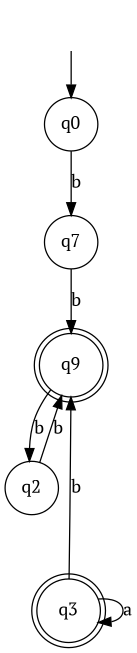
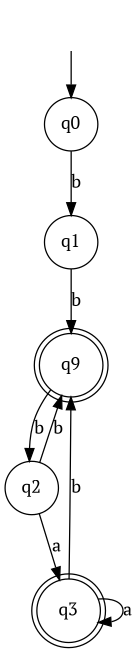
  digraph {
    fontname="PT Serif"
    node [fontname="PT Serif" shape=circle]
    edge [fontname="PT Serif"]
    n1 [label=q9 shape=doublecircle]
-   q1 [label=q7]
+   q1
    q2
    q3 [shape=doublecircle]
    _nil [style=invis shape=""]
    q0
    n1 -> q2 [label=b]
    q1 -> n1 [label=b]
    q2 -> n1 [label=b]
+   q2 -> q3 [label=a]
    q3 -> n1 [label=b]
    q3 -> q3 [label=a]
    _nil -> q0
    q0 -> q1 [label=b]
  }
